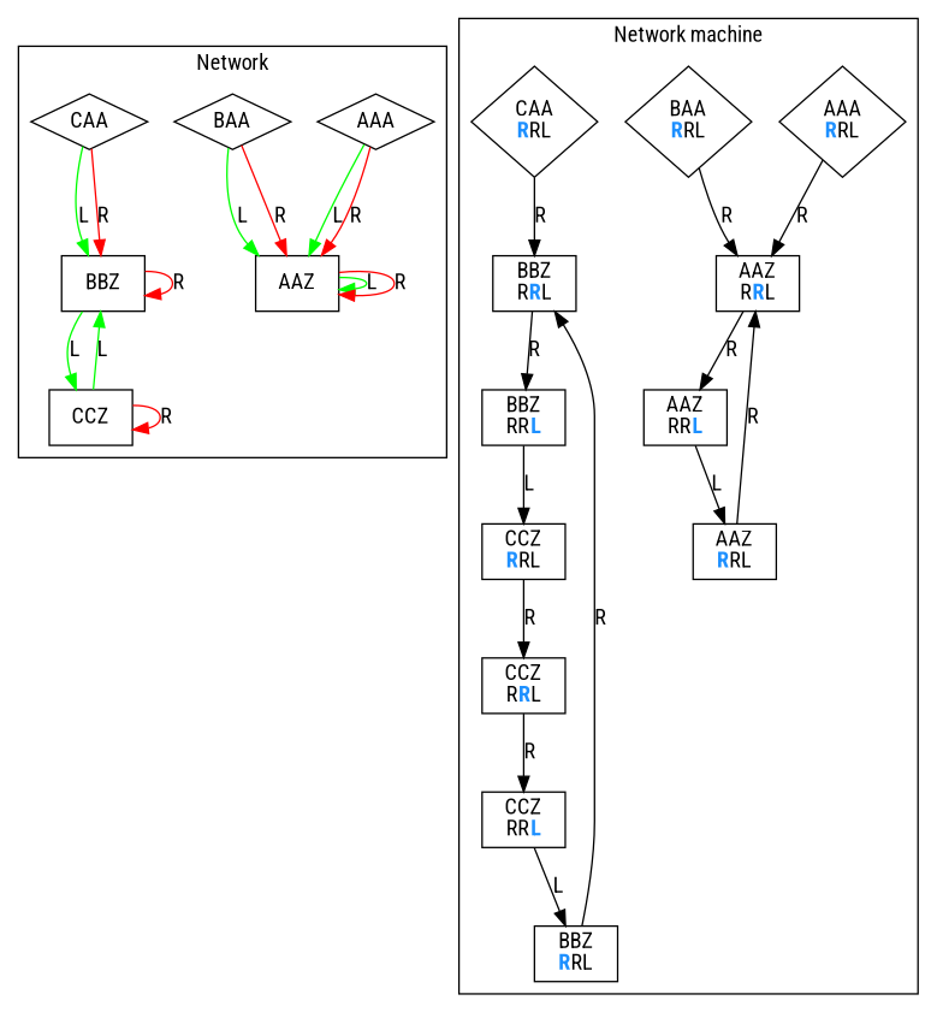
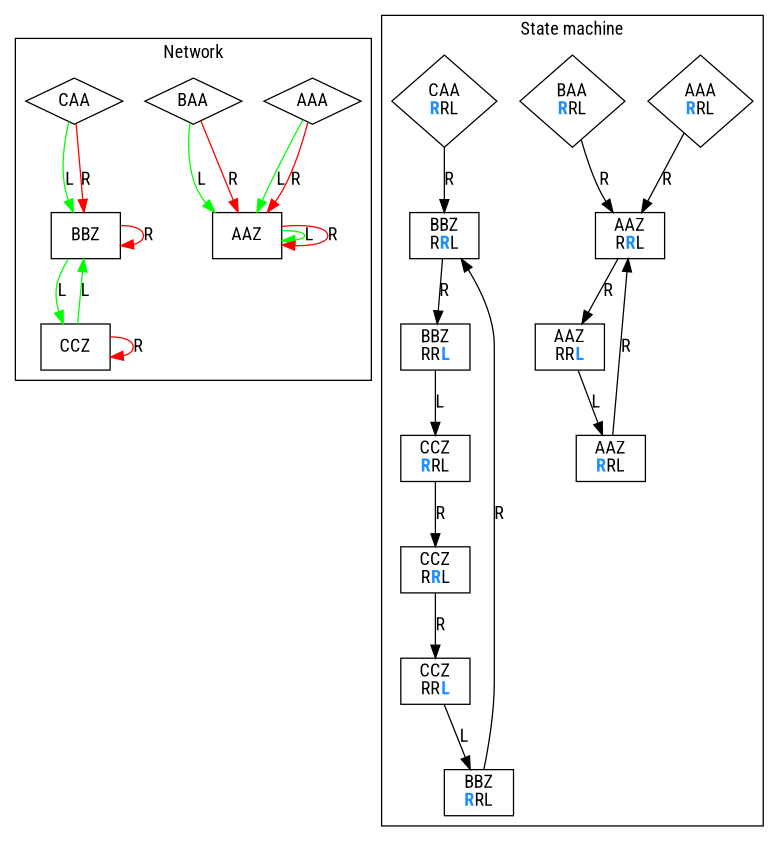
  digraph {
    fontname="Roboto Condensed"
    node [shape=rect fontname="Roboto Condensed"]
    edge [fontname="Roboto Condensed"]
    n1 [label=AAA shape=diamond]
    n2 [label=AAZ]
    n3 [label=BAA shape=diamond]
    n4 [label=CAA shape=diamond]
    n5 [label=BBZ]
    n6 [label=CCZ]
    n7 [label=<AAA<br/><font color="dodgerblue"><b>R</b></font>RL> shape=diamond]
    n8 [label=<AAZ<br/>R<font color="dodgerblue"><b>R</b></font>L>]
    n9 [label=<AAZ<br/>RR<font color="dodgerblue"><b>L</b></font>>]
    n10 [label=<AAZ<br/><font color="dodgerblue"><b>R</b></font>RL>]
    n11 [label=<BAA<br/><font color="dodgerblue"><b>R</b></font>RL> shape=diamond]
    n12 [label=<CAA<br/><font color="dodgerblue"><b>R</b></font>RL> shape=diamond]
    n13 [label=<BBZ<br/>R<font color="dodgerblue"><b>R</b></font>L>]
    n14 [label=<BBZ<br/>RR<font color="dodgerblue"><b>L</b></font>>]
    n15 [label=<CCZ<br/><font color="dodgerblue"><b>R</b></font>RL>]
    n16 [label=<CCZ<br/>R<font color="dodgerblue"><b>R</b></font>L>]
    n17 [label=<CCZ<br/>RR<font color="dodgerblue"><b>L</b></font>>]
    n18 [label=<BBZ<br/><font color="dodgerblue"><b>R</b></font>RL>]
    subgraph cluster_1 {
      color=black
      label=Network
      n1
      n2
      n3
      n4
      n5
      n6
    }
    subgraph cluster_2 {
      color=black
-     label="Network machine"
+     label="State machine"
      n7
      n8
      n9
      n10
      n11
      n12
      n13
      n14
      n15
      n16
      n17
      n18
    }
    n1 -> n2 [color=green label=L]
    n1 -> n2 [color=red label=R]
    n2 -> n2 [color=green label=L]
    n2 -> n2 [color=red label=R]
    n3 -> n2 [color=green label=L]
    n3 -> n2 [color=red label=R]
    n4 -> n5 [color=green label=L]
    n4 -> n5 [color=red label=R]
    n5 -> n5 [color=red label=R]
    n5 -> n6 [color=green label=L]
    n6 -> n5 [color=green label=L]
    n6 -> n6 [color=red label=R]
    n7 -> n8 [label=R]
    n8 -> n9 [label=R]
    n9 -> n10 [label=L]
    n10 -> n8 [label=R]
    n11 -> n8 [label=R]
    n12 -> n13 [label=R]
    n13 -> n14 [label=R]
    n14 -> n15 [label=L]
    n15 -> n16 [label=R]
    n16 -> n17 [label=R]
    n17 -> n18 [label=L]
    n18 -> n13 [label=R]
  }
